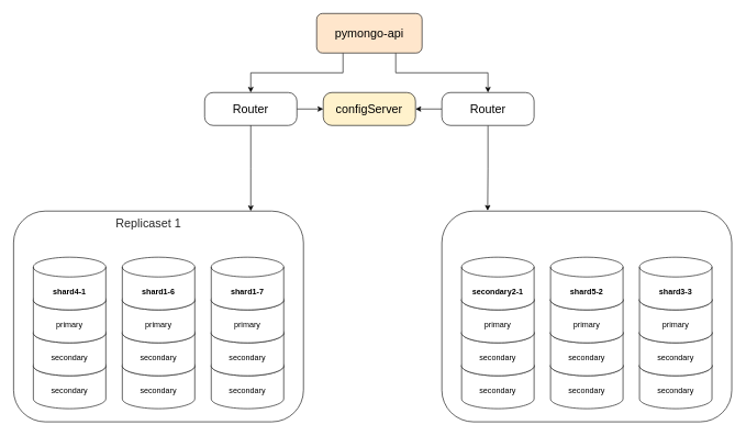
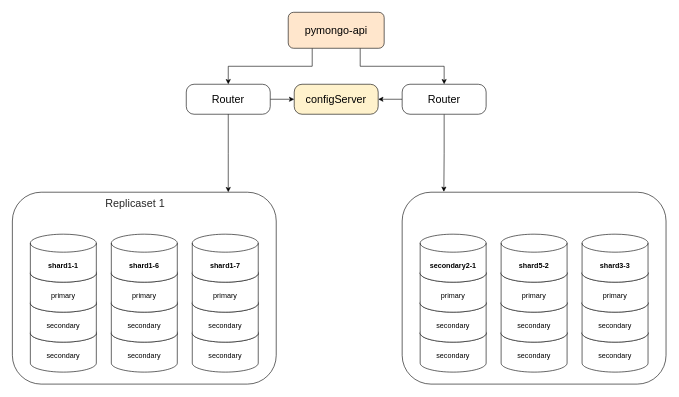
  <mxCell id="0" />
  <mxCell id="1" parent="0" />
  <mxCell id="2" value="&lt;span style=&quot;color: rgba(0, 0, 0, 0); font-family: monospace; font-size: 0px; text-align: start; text-wrap-mode: nowrap;&quot;&gt;%3CmxGraphModel%3E%3Croot%3E%3CmxCell%20id%3D%220%22%2F%3E%3CmxCell%20id%3D%221%22%20parent%3D%220%22%2F%3E%3CmxCell%20id%3D%222%22%20value%3D%22rs2%22%20style%3D%22text%3Bhtml%3D1%3Balign%3Dcenter%3BverticalAlign%3Dmiddle%3BwhiteSpace%3Dwrap%3Brounded%3D0%3B%22%20vertex%3D%221%22%20parent%3D%221%22%3E%3CmxGeometry%20x%3D%22440%22%20y%3D%22390%22%20width%3D%2260%22%20height%3D%2230%22%20as%3D%22geometry%22%2F%3E%3C%2FmxCell%3E%3C%2Froot%3E%3C%2FmxGraphModel%3E&lt;/span&gt;" style="rounded=1;whiteSpace=wrap;html=1;" vertex="1" parent="1"><mxGeometry x="20" y="320" width="440" height="320" as="geometry" /></mxCell>
  <mxCell id="3" value="secondary" style="shape=cylinder3;whiteSpace=wrap;html=1;boundedLbl=1;backgroundOutline=1;size=15;" parent="1" vertex="1"><mxGeometry x="185" y="540" width="110" height="80" as="geometry" /></mxCell>
  <mxCell id="4" value="secondary" style="shape=cylinder3;whiteSpace=wrap;html=1;boundedLbl=1;backgroundOutline=1;size=15;" parent="1" vertex="1"><mxGeometry x="185" y="490" width="110" height="80" as="geometry" /></mxCell>
  <mxCell id="5" value="primary" style="shape=cylinder3;whiteSpace=wrap;html=1;boundedLbl=1;backgroundOutline=1;size=15;" parent="1" vertex="1"><mxGeometry x="185" y="440" width="110" height="80" as="geometry" /></mxCell>
  <mxCell id="6" value="&lt;b&gt;shard1-6&lt;/b&gt;" style="shape=cylinder3;whiteSpace=wrap;html=1;boundedLbl=1;backgroundOutline=1;size=15;" parent="1" vertex="1"><mxGeometry x="185" y="390" width="110" height="80" as="geometry" /></mxCell>
  <mxCell id="7" style="edgeStyle=orthogonalEdgeStyle;rounded=0;orthogonalLoop=1;jettySize=auto;html=1;exitX=0.25;exitY=1;exitDx=0;exitDy=0;entryX=0.5;entryY=0;entryDx=0;entryDy=0;" parent="1" source="9" target="11" edge="1"><mxGeometry relative="1" as="geometry" /></mxCell>
  <mxCell id="8" style="edgeStyle=orthogonalEdgeStyle;rounded=0;orthogonalLoop=1;jettySize=auto;html=1;exitX=0.75;exitY=1;exitDx=0;exitDy=0;entryX=0.5;entryY=0;entryDx=0;entryDy=0;" parent="1" source="9" target="14" edge="1"><mxGeometry relative="1" as="geometry" /></mxCell>
  <mxCell id="9" value="&lt;font style=&quot;font-size: 18px;&quot;&gt;pymongo-api&lt;/font&gt;" style="rounded=1;whiteSpace=wrap;html=1;fillColor=#ffe6cc;" parent="1" vertex="1"><mxGeometry x="480" y="20" width="160" height="60" as="geometry" /></mxCell>
  <mxCell id="10" style="edgeStyle=orthogonalEdgeStyle;rounded=0;orthogonalLoop=1;jettySize=auto;html=1;exitX=1;exitY=0.5;exitDx=0;exitDy=0;entryX=0;entryY=0.5;entryDx=0;entryDy=0;" parent="1" source="11" target="15" edge="1"><mxGeometry relative="1" as="geometry" /></mxCell>
  <mxCell id="11" value="&lt;font style=&quot;font-size: 18px;&quot;&gt;Router&lt;/font&gt;" style="rounded=1;whiteSpace=wrap;html=1;arcSize=26;" parent="1" vertex="1"><mxGeometry x="310" y="140" width="140" height="50" as="geometry" /></mxCell>
  <mxCell id="12" style="edgeStyle=orthogonalEdgeStyle;rounded=0;orthogonalLoop=1;jettySize=auto;html=1;exitX=0.5;exitY=1;exitDx=0;exitDy=0;entryX=0.158;entryY=-0.002;entryDx=0;entryDy=0;entryPerimeter=0;" parent="1" source="14" target="26" edge="1"><mxGeometry relative="1" as="geometry"><mxPoint x="740" y="300" as="targetPoint" /></mxGeometry></mxCell>
  <mxCell id="13" style="edgeStyle=orthogonalEdgeStyle;rounded=0;orthogonalLoop=1;jettySize=auto;html=1;exitX=0;exitY=0.5;exitDx=0;exitDy=0;entryX=1;entryY=0.5;entryDx=0;entryDy=0;" parent="1" source="14" target="15" edge="1"><mxGeometry relative="1" as="geometry" /></mxCell>
  <mxCell id="14" value="&lt;font style=&quot;font-size: 18px;&quot;&gt;Router&lt;/font&gt;" style="rounded=1;whiteSpace=wrap;html=1;arcSize=26;" parent="1" vertex="1"><mxGeometry x="670" y="140" width="140" height="50" as="geometry" /></mxCell>
  <mxCell id="15" value="&lt;font style=&quot;font-size: 18px;&quot;&gt;configServer&lt;/font&gt;" style="rounded=1;whiteSpace=wrap;html=1;arcSize=26;fillColor=#fff2cc;" parent="1" vertex="1"><mxGeometry x="490" y="140" width="140" height="50" as="geometry" /></mxCell>
  <mxCell id="16" style="edgeStyle=orthogonalEdgeStyle;rounded=0;orthogonalLoop=1;jettySize=auto;html=1;exitX=0.5;exitY=1;exitDx=0;exitDy=0;" parent="1" source="11" edge="1"><mxGeometry relative="1" as="geometry"><mxPoint x="380" y="320" as="targetPoint" /></mxGeometry></mxCell>
  <mxCell id="17" value="secondary" style="shape=cylinder3;whiteSpace=wrap;html=1;boundedLbl=1;backgroundOutline=1;size=15;" vertex="1" parent="1"><mxGeometry x="50" y="540" width="110" height="80" as="geometry" /></mxCell>
  <mxCell id="18" value="secondary" style="shape=cylinder3;whiteSpace=wrap;html=1;boundedLbl=1;backgroundOutline=1;size=15;" vertex="1" parent="1"><mxGeometry x="50" y="490" width="110" height="80" as="geometry" /></mxCell>
  <mxCell id="19" value="primary" style="shape=cylinder3;whiteSpace=wrap;html=1;boundedLbl=1;backgroundOutline=1;size=15;" vertex="1" parent="1"><mxGeometry x="50" y="440" width="110" height="80" as="geometry" /></mxCell>
- <mxCell id="20" value="&lt;b&gt;shard4-1&lt;/b&gt;" style="shape=cylinder3;whiteSpace=wrap;html=1;boundedLbl=1;backgroundOutline=1;size=15;" vertex="1" parent="1"><mxGeometry x="50" y="390" width="110" height="80" as="geometry" /></mxCell>
+ <mxCell id="20" value="&lt;b&gt;shard1-1&lt;/b&gt;" style="shape=cylinder3;whiteSpace=wrap;html=1;boundedLbl=1;backgroundOutline=1;size=15;" vertex="1" parent="1"><mxGeometry x="50" y="390" width="110" height="80" as="geometry" /></mxCell>
  <mxCell id="21" value="secondary" style="shape=cylinder3;whiteSpace=wrap;html=1;boundedLbl=1;backgroundOutline=1;size=15;" vertex="1" parent="1"><mxGeometry x="320" y="540" width="110" height="80" as="geometry" /></mxCell>
  <mxCell id="22" value="secondary" style="shape=cylinder3;whiteSpace=wrap;html=1;boundedLbl=1;backgroundOutline=1;size=15;" vertex="1" parent="1"><mxGeometry x="320" y="490" width="110" height="80" as="geometry" /></mxCell>
  <mxCell id="23" value="primary" style="shape=cylinder3;whiteSpace=wrap;html=1;boundedLbl=1;backgroundOutline=1;size=15;" vertex="1" parent="1"><mxGeometry x="320" y="440" width="110" height="80" as="geometry" /></mxCell>
  <mxCell id="24" value="&lt;b&gt;shard1-7&lt;/b&gt;" style="shape=cylinder3;whiteSpace=wrap;html=1;boundedLbl=1;backgroundOutline=1;size=15;" vertex="1" parent="1"><mxGeometry x="320" y="390" width="110" height="80" as="geometry" /></mxCell>
  <mxCell id="25" value="&lt;span style=&quot;color: rgba(0, 0, 0, 0.85); font-family: &amp;quot;YS Text&amp;quot;, sans-serif; font-size: 18px; text-align: left; white-space-collapse: preserve-breaks; background-color: rgb(255, 255, 255);&quot;&gt;Replicaset 1&lt;/span&gt;" style="text;html=1;align=center;verticalAlign=middle;whiteSpace=wrap;rounded=0;" vertex="1" parent="1"><mxGeometry x="160" y="325" width="130" height="30" as="geometry" /></mxCell>
  <mxCell id="26" value="&lt;span style=&quot;color: rgba(0, 0, 0, 0); font-family: monospace; font-size: 0px; text-align: start; text-wrap-mode: nowrap;&quot;&gt;%3CmxGraphModel%3E%3Croot%3E%3CmxCell%20id%3D%220%22%2F%3E%3CmxCell%20id%3D%221%22%20parent%3D%220%22%2F%3E%3CmxCell%20id%3D%222%22%20value%3D%22rs2%22%20style%3D%22text%3Bhtml%3D1%3Balign%3Dcenter%3BverticalAlign%3Dmiddle%3BwhiteSpace%3Dwrap%3Brounded%3D0%3B%22%20vertex%3D%221%22%20parent%3D%221%22%3E%3CmxGeometry%20x%3D%22440%22%20y%3D%22390%22%20width%3D%2260%22%20height%3D%2230%22%20as%3D%22geometry%22%2F%3E%3C%2FmxCell%3E%3C%2Froot%3E%3C%2FmxGraphModel%3E&lt;/span&gt;" style="rounded=1;whiteSpace=wrap;html=1;" vertex="1" parent="1"><mxGeometry x="670" y="320" width="440" height="320" as="geometry" /></mxCell>
  <mxCell id="27" value="secondary" style="shape=cylinder3;whiteSpace=wrap;html=1;boundedLbl=1;backgroundOutline=1;size=15;" vertex="1" parent="1"><mxGeometry x="835" y="540" width="110" height="80" as="geometry" /></mxCell>
  <mxCell id="28" value="secondary" style="shape=cylinder3;whiteSpace=wrap;html=1;boundedLbl=1;backgroundOutline=1;size=15;" vertex="1" parent="1"><mxGeometry x="835" y="490" width="110" height="80" as="geometry" /></mxCell>
  <mxCell id="29" value="primary" style="shape=cylinder3;whiteSpace=wrap;html=1;boundedLbl=1;backgroundOutline=1;size=15;" vertex="1" parent="1"><mxGeometry x="835" y="440" width="110" height="80" as="geometry" /></mxCell>
  <mxCell id="30" value="&lt;b&gt;shard5-2&lt;/b&gt;" style="shape=cylinder3;whiteSpace=wrap;html=1;boundedLbl=1;backgroundOutline=1;size=15;" vertex="1" parent="1"><mxGeometry x="835" y="390" width="110" height="80" as="geometry" /></mxCell>
  <mxCell id="31" value="secondary" style="shape=cylinder3;whiteSpace=wrap;html=1;boundedLbl=1;backgroundOutline=1;size=15;" vertex="1" parent="1"><mxGeometry x="700" y="540" width="110" height="80" as="geometry" /></mxCell>
  <mxCell id="32" value="secondary" style="shape=cylinder3;whiteSpace=wrap;html=1;boundedLbl=1;backgroundOutline=1;size=15;" vertex="1" parent="1"><mxGeometry x="700" y="490" width="110" height="80" as="geometry" /></mxCell>
  <mxCell id="33" value="primary" style="shape=cylinder3;whiteSpace=wrap;html=1;boundedLbl=1;backgroundOutline=1;size=15;" vertex="1" parent="1"><mxGeometry x="700" y="440" width="110" height="80" as="geometry" /></mxCell>
  <mxCell id="34" value="&lt;b&gt;secondary2-1&lt;/b&gt;" style="shape=cylinder3;whiteSpace=wrap;html=1;boundedLbl=1;backgroundOutline=1;size=15;" vertex="1" parent="1"><mxGeometry x="700" y="390" width="110" height="80" as="geometry" /></mxCell>
  <mxCell id="35" value="secondary" style="shape=cylinder3;whiteSpace=wrap;html=1;boundedLbl=1;backgroundOutline=1;size=15;" vertex="1" parent="1"><mxGeometry x="970" y="540" width="110" height="80" as="geometry" /></mxCell>
  <mxCell id="36" value="secondary" style="shape=cylinder3;whiteSpace=wrap;html=1;boundedLbl=1;backgroundOutline=1;size=15;" vertex="1" parent="1"><mxGeometry x="970" y="490" width="110" height="80" as="geometry" /></mxCell>
  <mxCell id="37" value="primary" style="shape=cylinder3;whiteSpace=wrap;html=1;boundedLbl=1;backgroundOutline=1;size=15;" vertex="1" parent="1"><mxGeometry x="970" y="440" width="110" height="80" as="geometry" /></mxCell>
  <mxCell id="38" value="&lt;b&gt;shard3-3&lt;/b&gt;" style="shape=cylinder3;whiteSpace=wrap;html=1;boundedLbl=1;backgroundOutline=1;size=15;" vertex="1" parent="1"><mxGeometry x="970" y="390" width="110" height="80" as="geometry" /></mxCell>
